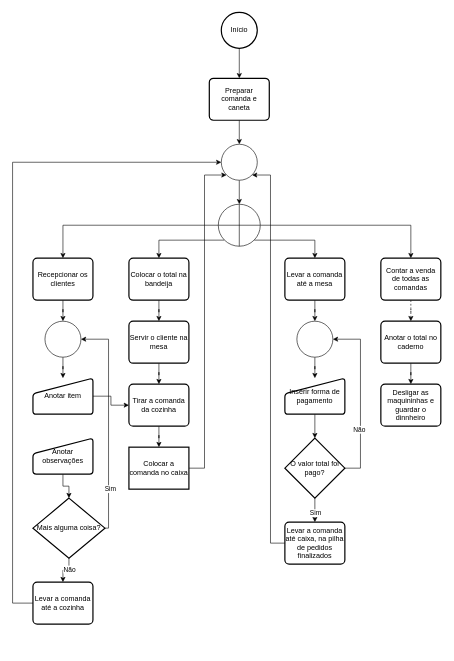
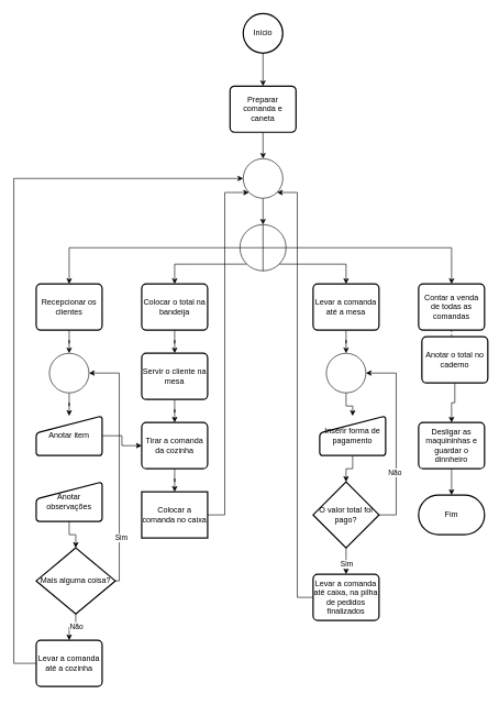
  <mxCell id="0" />
  <mxCell id="1" parent="0" />
  <mxCell id="2" style="edgeStyle=orthogonalEdgeStyle;rounded=0;orthogonalLoop=1;jettySize=auto;html=1;entryX=0;entryY=0.5;entryDx=0;entryDy=0;entryPerimeter=0;exitX=0;exitY=0.5;exitDx=0;exitDy=0;" parent="1" edge="1"><mxGeometry relative="1" as="geometry"><mxPoint x="80" y="1080" as="sourcePoint" /><Array as="points"><mxPoint x="50" y="1080" /><mxPoint x="50" y="290" /></Array></mxGeometry></mxCell>
  <mxCell id="3" value="" style="edgeStyle=orthogonalEdgeStyle;rounded=0;orthogonalLoop=1;jettySize=auto;html=1;" parent="1" source="4" target="6" edge="1"><mxGeometry relative="1" as="geometry" /></mxCell>
  <mxCell id="4" value="Início" style="strokeWidth=2;html=1;shape=mxgraph.flowchart.start_2;whiteSpace=wrap;" parent="1" vertex="1"><mxGeometry x="368" y="20" width="60" height="60" as="geometry" /></mxCell>
  <mxCell id="5" value="" style="edgeStyle=orthogonalEdgeStyle;rounded=0;orthogonalLoop=1;jettySize=auto;html=1;" parent="1" source="6" target="8" edge="1"><mxGeometry relative="1" as="geometry" /></mxCell>
  <mxCell id="6" value="Preparar comanda e caneta" style="rounded=1;whiteSpace=wrap;html=1;absoluteArcSize=1;arcSize=14;strokeWidth=2;" parent="1" vertex="1"><mxGeometry x="348" y="130" width="100" height="70" as="geometry" /></mxCell>
  <mxCell id="7" value="" style="edgeStyle=orthogonalEdgeStyle;rounded=0;orthogonalLoop=1;jettySize=auto;html=1;" edge="1" parent="1" source="8" target="56"><mxGeometry relative="1" as="geometry" /></mxCell>
  <mxCell id="8" value="" style="verticalLabelPosition=bottom;verticalAlign=top;html=1;shape=mxgraph.flowchart.on-page_reference;" parent="1" vertex="1"><mxGeometry x="368" y="240" width="60" height="60" as="geometry" /></mxCell>
  <mxCell id="9" value="" style="edgeStyle=orthogonalEdgeStyle;rounded=0;orthogonalLoop=1;jettySize=auto;html=1;" parent="1" source="10" target="12" edge="1"><mxGeometry relative="1" as="geometry" /></mxCell>
  <mxCell id="10" value="Recepcionar os clientes" style="rounded=1;whiteSpace=wrap;html=1;absoluteArcSize=1;arcSize=14;strokeWidth=2;" parent="1" vertex="1"><mxGeometry x="54" y="430" width="100" height="70" as="geometry" /></mxCell>
  <mxCell id="11" value="" style="edgeStyle=orthogonalEdgeStyle;rounded=0;orthogonalLoop=1;jettySize=auto;html=1;" parent="1" source="12" target="14" edge="1"><mxGeometry relative="1" as="geometry" /></mxCell>
  <mxCell id="12" value="" style="verticalLabelPosition=bottom;verticalAlign=top;html=1;shape=mxgraph.flowchart.on-page_reference;" parent="1" vertex="1"><mxGeometry x="74" y="535" width="60" height="60" as="geometry" /></mxCell>
  <mxCell id="13" value="" style="edgeStyle=orthogonalEdgeStyle;rounded=0;orthogonalLoop=1;jettySize=auto;html=1;" parent="1" source="14" target="29" edge="1"><mxGeometry relative="1" as="geometry" /></mxCell>
  <mxCell id="14" value="Anotar item" style="html=1;strokeWidth=2;shape=manualInput;whiteSpace=wrap;rounded=1;size=26;arcSize=11;" parent="1" vertex="1"><mxGeometry x="54" y="630" width="100" height="60" as="geometry" /></mxCell>
  <mxCell id="15" value="" style="edgeStyle=orthogonalEdgeStyle;rounded=0;orthogonalLoop=1;jettySize=auto;html=1;" parent="1" source="16" target="21" edge="1"><mxGeometry relative="1" as="geometry" /></mxCell>
  <mxCell id="16" value="Anotar observações" style="html=1;strokeWidth=2;shape=manualInput;whiteSpace=wrap;rounded=1;size=26;arcSize=11;" parent="1" vertex="1"><mxGeometry x="54" y="730" width="100" height="60" as="geometry" /></mxCell>
  <mxCell id="17" value="" style="edgeStyle=orthogonalEdgeStyle;rounded=0;orthogonalLoop=1;jettySize=auto;html=1;" parent="1" source="21" target="23" edge="1"><mxGeometry relative="1" as="geometry" /></mxCell>
  <mxCell id="18" value="Não" style="edgeLabel;html=1;align=center;verticalAlign=middle;resizable=0;points=[];" parent="17" vertex="1" connectable="0"><mxGeometry x="-0.3" relative="1" as="geometry"><mxPoint as="offset" /></mxGeometry></mxCell>
  <mxCell id="19" style="edgeStyle=orthogonalEdgeStyle;rounded=0;orthogonalLoop=1;jettySize=auto;html=1;exitX=1;exitY=0.5;exitDx=0;exitDy=0;exitPerimeter=0;entryX=1;entryY=0.5;entryDx=0;entryDy=0;entryPerimeter=0;" parent="1" source="21" target="12" edge="1"><mxGeometry relative="1" as="geometry"><Array as="points"><mxPoint x="180" y="880" /><mxPoint x="180" y="565" /></Array></mxGeometry></mxCell>
  <mxCell id="20" value="Sim" style="edgeLabel;html=1;align=center;verticalAlign=middle;resizable=0;points=[];" parent="19" vertex="1" connectable="0"><mxGeometry x="-0.607" y="-2" relative="1" as="geometry"><mxPoint as="offset" /></mxGeometry></mxCell>
  <mxCell id="21" value="Mais alguma coisa?" style="strokeWidth=2;html=1;shape=mxgraph.flowchart.decision;whiteSpace=wrap;" parent="1" vertex="1"><mxGeometry x="54" y="830" width="120" height="100" as="geometry" /></mxCell>
  <mxCell id="22" style="edgeStyle=orthogonalEdgeStyle;rounded=0;orthogonalLoop=1;jettySize=auto;html=1;entryX=0;entryY=0.5;entryDx=0;entryDy=0;entryPerimeter=0;" parent="1" source="23" target="8" edge="1"><mxGeometry relative="1" as="geometry"><Array as="points"><mxPoint x="20" y="1005" /><mxPoint x="20" y="270" /></Array></mxGeometry></mxCell>
  <mxCell id="23" value="Levar a comanda até a cozinha" style="rounded=1;whiteSpace=wrap;html=1;absoluteArcSize=1;arcSize=14;strokeWidth=2;" parent="1" vertex="1"><mxGeometry x="54" y="970" width="100" height="70" as="geometry" /></mxCell>
  <mxCell id="24" value="" style="edgeStyle=orthogonalEdgeStyle;rounded=0;orthogonalLoop=1;jettySize=auto;html=1;" parent="1" source="25" target="27" edge="1"><mxGeometry relative="1" as="geometry" /></mxCell>
  <mxCell id="25" value="Colocar o total na bandeija" style="rounded=1;whiteSpace=wrap;html=1;absoluteArcSize=1;arcSize=14;strokeWidth=2;" parent="1" vertex="1"><mxGeometry x="214" y="430" width="100" height="70" as="geometry" /></mxCell>
  <mxCell id="26" value="" style="edgeStyle=orthogonalEdgeStyle;rounded=0;orthogonalLoop=1;jettySize=auto;html=1;" parent="1" source="27" target="29" edge="1"><mxGeometry relative="1" as="geometry" /></mxCell>
  <mxCell id="27" value="Servir o cliente na mesa" style="rounded=1;whiteSpace=wrap;html=1;absoluteArcSize=1;arcSize=14;strokeWidth=2;" parent="1" vertex="1"><mxGeometry x="214" y="535" width="100" height="70" as="geometry" /></mxCell>
  <mxCell id="28" value="" style="edgeStyle=orthogonalEdgeStyle;rounded=0;orthogonalLoop=1;jettySize=auto;html=1;" parent="1" source="29" target="31" edge="1"><mxGeometry relative="1" as="geometry" /></mxCell>
  <mxCell id="29" value="Tirar a comanda da cozinha" style="rounded=1;whiteSpace=wrap;html=1;absoluteArcSize=1;arcSize=14;strokeWidth=2;" parent="1" vertex="1"><mxGeometry x="214" y="640" width="100" height="70" as="geometry" /></mxCell>
  <mxCell id="30" style="edgeStyle=orthogonalEdgeStyle;rounded=0;orthogonalLoop=1;jettySize=auto;html=1;entryX=0.145;entryY=0.855;entryDx=0;entryDy=0;entryPerimeter=0;" parent="1" source="31" target="8" edge="1"><mxGeometry relative="1" as="geometry"><Array as="points"><mxPoint x="340" y="780" /><mxPoint x="340" y="291" /></Array></mxGeometry></mxCell>
  <mxCell id="31" value="Colocar a comanda no caixa" style="whiteSpace=wrap;html=1;absoluteArcSize=1;arcSize=14;strokeWidth=2;rounded=0;" parent="1" vertex="1"><mxGeometry x="214" y="745" width="100" height="70" as="geometry" /></mxCell>
  <mxCell id="32" value="" style="edgeStyle=orthogonalEdgeStyle;rounded=0;orthogonalLoop=1;jettySize=auto;html=1;" parent="1" source="33" target="35" edge="1"><mxGeometry relative="1" as="geometry" /></mxCell>
  <mxCell id="33" value="Levar a comanda até a mesa" style="rounded=1;whiteSpace=wrap;html=1;absoluteArcSize=1;arcSize=14;strokeWidth=2;" parent="1" vertex="1"><mxGeometry x="474" y="430" width="100" height="70" as="geometry" /></mxCell>
  <mxCell id="34" value="" style="edgeStyle=orthogonalEdgeStyle;rounded=0;orthogonalLoop=1;jettySize=auto;html=1;" parent="1" source="35" target="37" edge="1"><mxGeometry relative="1" as="geometry" /></mxCell>
  <mxCell id="35" value="" style="verticalLabelPosition=bottom;verticalAlign=top;html=1;shape=mxgraph.flowchart.on-page_reference;" parent="1" vertex="1"><mxGeometry x="494" y="535" width="60" height="60" as="geometry" /></mxCell>
  <mxCell id="36" value="" style="edgeStyle=orthogonalEdgeStyle;rounded=0;orthogonalLoop=1;jettySize=auto;html=1;" parent="1" source="37" target="42" edge="1"><mxGeometry relative="1" as="geometry" /></mxCell>
- <mxCell id="37" value="Inserir forma de pagamento" style="html=1;strokeWidth=2;shape=manualInput;whiteSpace=wrap;rounded=1;size=26;arcSize=11;" parent="1" vertex="1"><mxGeometry x="474" y="630" width="100" height="60" as="geometry" /></mxCell>
+ <mxCell id="37" value="Inserir forma de pagamento" style="html=1;strokeWidth=2;shape=manualInput;whiteSpace=wrap;rounded=1;size=26;arcSize=11;" parent="1" vertex="1"><mxGeometry x="484" y="630" width="100" height="60" as="geometry" /></mxCell>
  <mxCell id="38" value="" style="edgeStyle=orthogonalEdgeStyle;rounded=0;orthogonalLoop=1;jettySize=auto;html=1;" parent="1" source="42" target="44" edge="1"><mxGeometry relative="1" as="geometry" /></mxCell>
  <mxCell id="39" value="Sim" style="edgeLabel;html=1;align=center;verticalAlign=middle;resizable=0;points=[];" parent="38" vertex="1" connectable="0"><mxGeometry x="0.2" relative="1" as="geometry"><mxPoint as="offset" /></mxGeometry></mxCell>
  <mxCell id="40" style="edgeStyle=orthogonalEdgeStyle;rounded=0;orthogonalLoop=1;jettySize=auto;html=1;entryX=1;entryY=0.5;entryDx=0;entryDy=0;entryPerimeter=0;" parent="1" source="42" target="35" edge="1"><mxGeometry relative="1" as="geometry"><Array as="points"><mxPoint x="600" y="780" /><mxPoint x="600" y="565" /></Array></mxGeometry></mxCell>
  <mxCell id="41" value="Não" style="edgeLabel;html=1;align=center;verticalAlign=middle;resizable=0;points=[];" parent="40" vertex="1" connectable="0"><mxGeometry x="-0.366" y="3" relative="1" as="geometry"><mxPoint as="offset" /></mxGeometry></mxCell>
  <mxCell id="42" value="O valor total foi pago?" style="strokeWidth=2;html=1;shape=mxgraph.flowchart.decision;whiteSpace=wrap;" parent="1" vertex="1"><mxGeometry x="474" y="730" width="100" height="100" as="geometry" /></mxCell>
  <mxCell id="43" style="edgeStyle=orthogonalEdgeStyle;rounded=0;orthogonalLoop=1;jettySize=auto;html=1;entryX=0.855;entryY=0.855;entryDx=0;entryDy=0;entryPerimeter=0;" parent="1" source="44" target="8" edge="1"><mxGeometry relative="1" as="geometry"><Array as="points"><mxPoint x="450" y="905" /><mxPoint x="450" y="291" /></Array></mxGeometry></mxCell>
  <mxCell id="44" value="Levar a comanda até caixa, na pilha de pedidos finalizados" style="rounded=1;whiteSpace=wrap;html=1;absoluteArcSize=1;arcSize=14;strokeWidth=2;" parent="1" vertex="1"><mxGeometry x="474" y="870" width="100" height="70" as="geometry" /></mxCell>
  <mxCell id="45" value="" style="edgeStyle=orthogonalEdgeStyle;rounded=0;orthogonalLoop=1;jettySize=auto;html=1;dashed=1;" parent="1" source="46" target="48" edge="1"><mxGeometry relative="1" as="geometry" /></mxCell>
  <mxCell id="46" value="Contar a venda de todas as comandas" style="rounded=1;whiteSpace=wrap;html=1;absoluteArcSize=1;arcSize=14;strokeWidth=2;" parent="1" vertex="1"><mxGeometry x="634" y="430" width="100" height="70" as="geometry" /></mxCell>
  <mxCell id="47" value="" style="edgeStyle=orthogonalEdgeStyle;rounded=0;orthogonalLoop=1;jettySize=auto;html=1;" parent="1" source="48" target="50" edge="1"><mxGeometry relative="1" as="geometry" /></mxCell>
- <mxCell id="48" value="Anotar o total no caderno" style="rounded=1;whiteSpace=wrap;html=1;absoluteArcSize=1;arcSize=14;strokeWidth=2;" parent="1" vertex="1"><mxGeometry x="634" y="535" width="100" height="70" as="geometry" /></mxCell>
+ <mxCell id="48" value="Anotar o total no caderno" style="rounded=1;whiteSpace=wrap;html=1;absoluteArcSize=1;arcSize=14;strokeWidth=2;" parent="1" vertex="1"><mxGeometry x="639" y="510" width="100" height="70" as="geometry" /></mxCell>
+ <mxCell id="49" value="" style="edgeStyle=orthogonalEdgeStyle;rounded=0;orthogonalLoop=1;jettySize=auto;html=1;" parent="1" source="50" target="51" edge="1"><mxGeometry relative="1" as="geometry" /></mxCell>
  <mxCell id="50" value="Desligar as maquininhas e guardar o dinnheiro" style="rounded=1;whiteSpace=wrap;html=1;absoluteArcSize=1;arcSize=14;strokeWidth=2;" parent="1" vertex="1"><mxGeometry x="634" y="640" width="100" height="70" as="geometry" /></mxCell>
+ <mxCell id="51" value="Fim" style="strokeWidth=2;html=1;shape=mxgraph.flowchart.terminator;whiteSpace=wrap;" parent="1" vertex="1"><mxGeometry x="634" y="750" width="100" height="60" as="geometry" /></mxCell>
  <mxCell id="52" style="edgeStyle=orthogonalEdgeStyle;rounded=0;orthogonalLoop=1;jettySize=auto;html=1;exitX=0;exitY=0.5;exitDx=0;exitDy=0;exitPerimeter=0;entryX=0.5;entryY=0;entryDx=0;entryDy=0;" edge="1" parent="1" source="56" target="10"><mxGeometry relative="1" as="geometry" /></mxCell>
  <mxCell id="53" style="edgeStyle=orthogonalEdgeStyle;rounded=0;orthogonalLoop=1;jettySize=auto;html=1;entryX=0.5;entryY=0;entryDx=0;entryDy=0;" edge="1" parent="1" source="56" target="46"><mxGeometry relative="1" as="geometry" /></mxCell>
  <mxCell id="54" style="edgeStyle=orthogonalEdgeStyle;rounded=0;orthogonalLoop=1;jettySize=auto;html=1;exitX=0.145;exitY=0.855;exitDx=0;exitDy=0;exitPerimeter=0;entryX=0.5;entryY=0;entryDx=0;entryDy=0;" edge="1" parent="1" source="56" target="25"><mxGeometry relative="1" as="geometry" /></mxCell>
  <mxCell id="55" style="edgeStyle=orthogonalEdgeStyle;rounded=0;orthogonalLoop=1;jettySize=auto;html=1;exitX=0.855;exitY=0.855;exitDx=0;exitDy=0;exitPerimeter=0;entryX=0.5;entryY=0;entryDx=0;entryDy=0;" edge="1" parent="1" source="56" target="33"><mxGeometry relative="1" as="geometry" /></mxCell>
  <mxCell id="56" value="" style="verticalLabelPosition=bottom;verticalAlign=top;html=1;shape=mxgraph.flowchart.summing_function;" vertex="1" parent="1"><mxGeometry x="363" y="340" width="70" height="70" as="geometry" /></mxCell>
